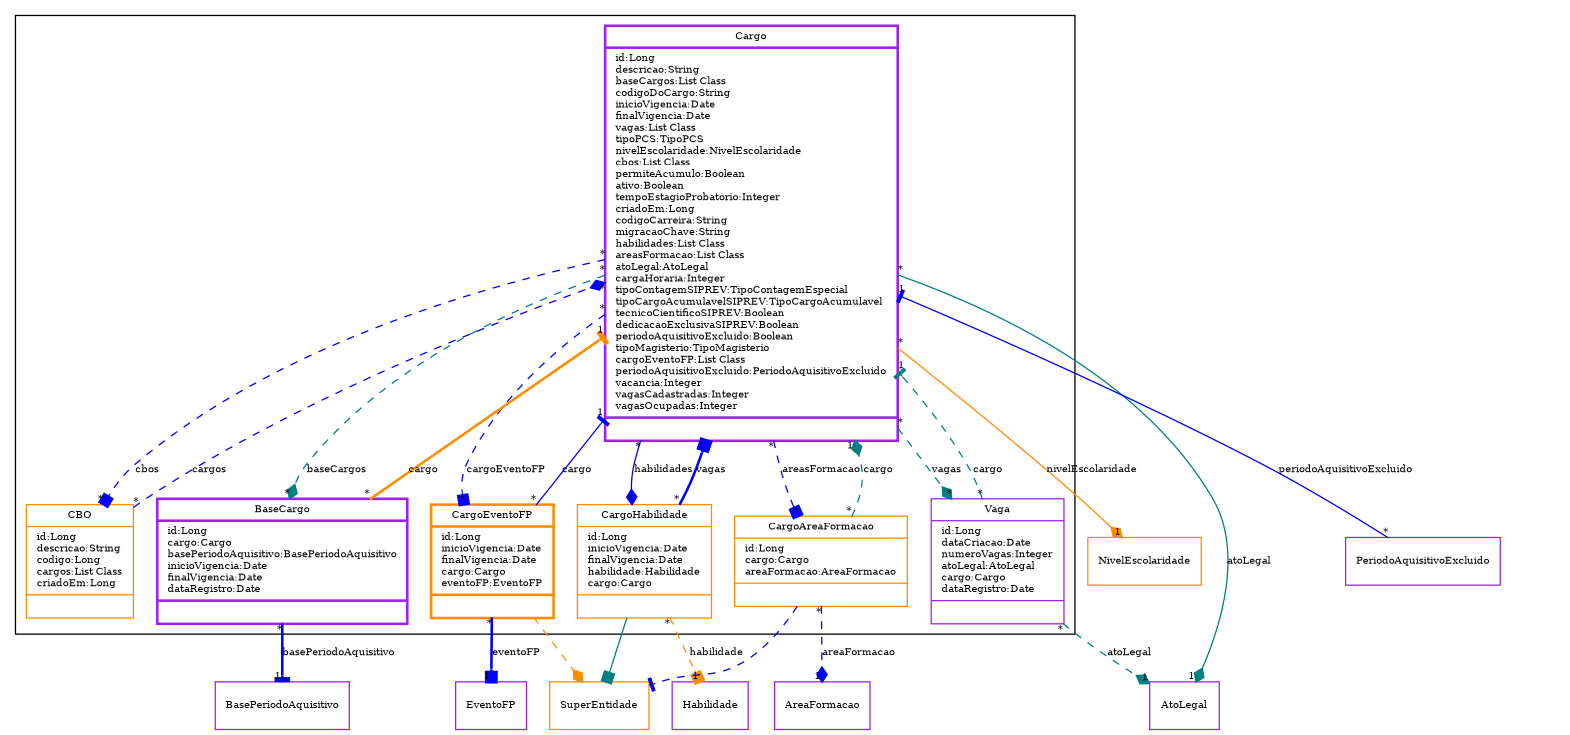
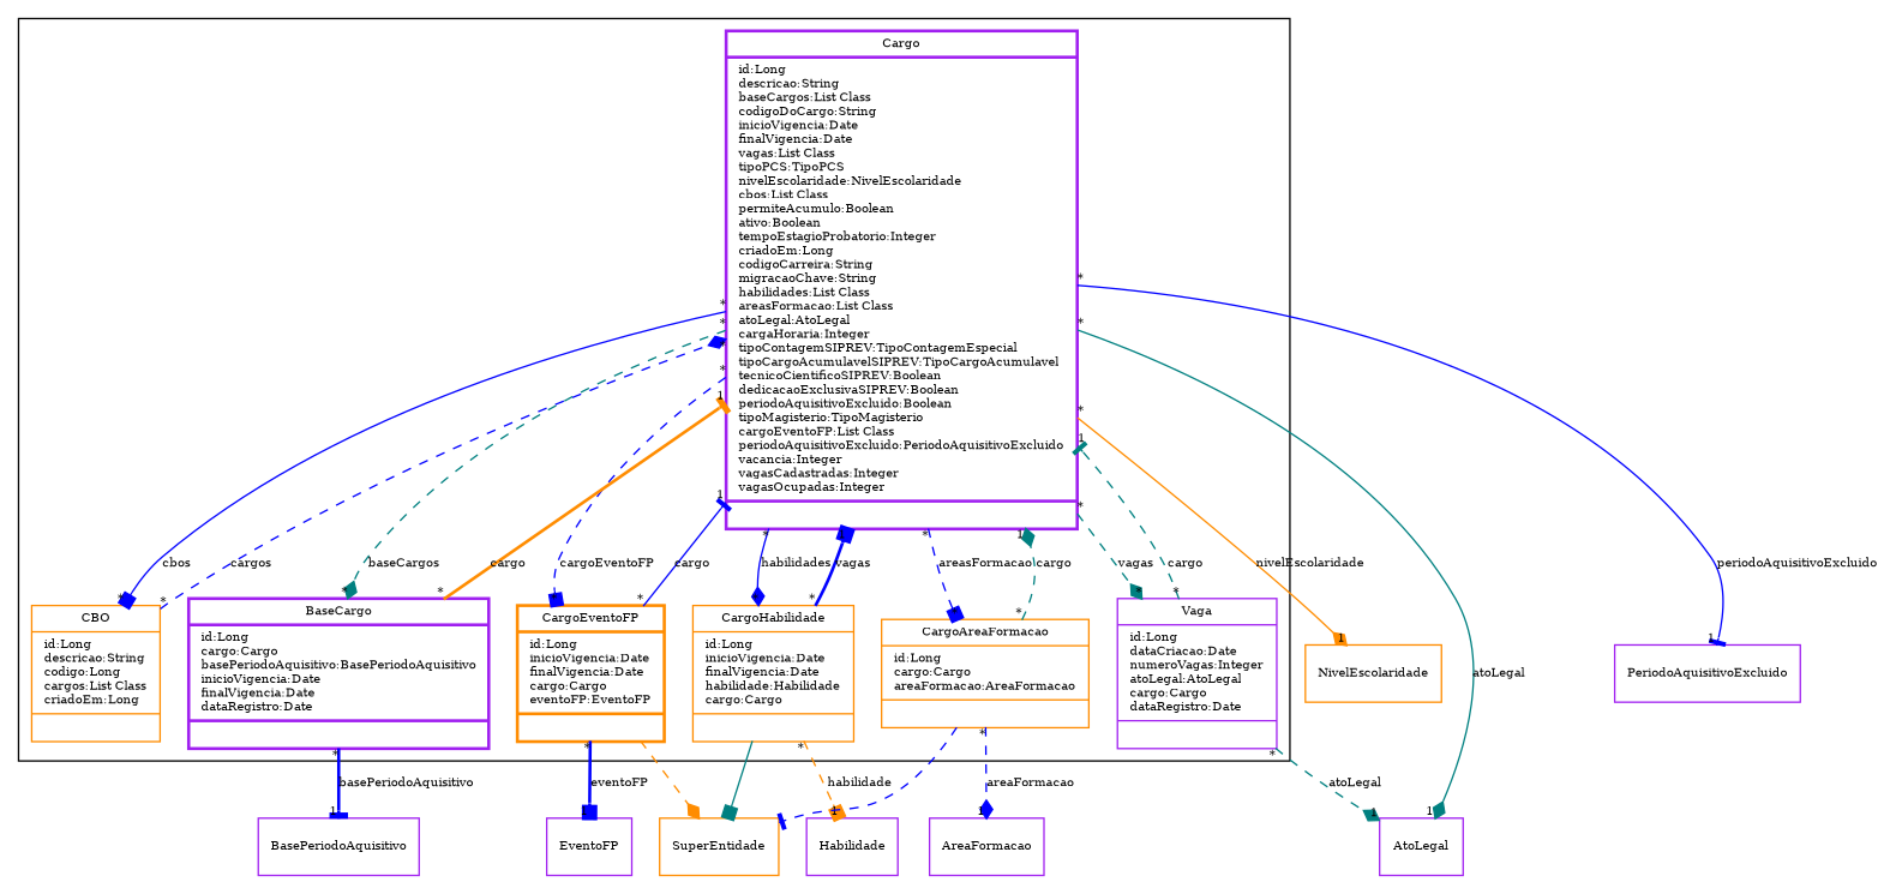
  digraph {
    fontname="Times-Roman"
    fontsize=8
    node [color=purple fontname="Times-Roman" fontsize=8 shape=record]
    edge [arrowhead=diamond color=blue fontname="Times-Roman" fontsize=8 headlabel=1 style=dashed taillabel="*"]
    n1 [label="{Cargo|id:Long\ldescricao:String\lbaseCargos:List Class\lcodigoDoCargo:String\linicioVigencia:Date\lfinalVigencia:Date\lvagas:List Class\ltipoPCS:TipoPCS\lnivelEscolaridade:NivelEscolaridade\lcbos:List Class\lpermiteAcumulo:Boolean\lativo:Boolean\ltempoEstagioProbatorio:Integer\lcriadoEm:Long\lcodigoCarreira:String\lmigracaoChave:String\lhabilidades:List Class\lareasFormacao:List Class\latoLegal:AtoLegal\lcargaHoraria:Integer\ltipoContagemSIPREV:TipoContagemEspecial\ltipoCargoAcumulavelSIPREV:TipoCargoAcumulavel\ltecnicoCientificoSIPREV:Boolean\ldedicacaoExclusivaSIPREV:Boolean\lperiodoAquisitivoExcluido:Boolean\ltipoMagisterio:TipoMagisterio\lcargoEventoFP:List Class\lperiodoAquisitivoExcluido:PeriodoAquisitivoExcluido\lvacancia:Integer\lvagasCadastradas:Integer\lvagasOcupadas:Integer\l|\l}" style=bold]
    n2 [label="{BaseCargo|id:Long\lcargo:Cargo\lbasePeriodoAquisitivo:BasePeriodoAquisitivo\linicioVigencia:Date\lfinalVigencia:Date\ldataRegistro:Date\l|\l}" style=bold]
    n3 [label="{Vaga|id:Long\ldataCriacao:Date\lnumeroVagas:Integer\latoLegal:AtoLegal\lcargo:Cargo\ldataRegistro:Date\l|\l}"]
    n4 [color=darkorange label="{CBO|id:Long\ldescricao:String\lcodigo:Long\lcargos:List Class\lcriadoEm:Long\l|\l}"]
    n5 [color=darkorange label="{CargoHabilidade|id:Long\linicioVigencia:Date\lfinalVigencia:Date\lhabilidade:Habilidade\lcargo:Cargo\l|\l}"]
    n6 [color=darkorange label="{CargoAreaFormacao|id:Long\lcargo:Cargo\lareaFormacao:AreaFormacao\l|\l}"]
    n7 [color=darkorange label="{CargoEventoFP|id:Long\linicioVigencia:Date\lfinalVigencia:Date\lcargo:Cargo\leventoFP:EventoFP\l|\l}" style=bold]
    NivelEscolaridade [color=darkorange]
    AtoLegal
    PeriodoAquisitivoExcluido
    BasePeriodoAquisitivo
    Habilidade
    SuperEntidade [color=darkorange]
    AreaFormacao
    EventoFP
    subgraph cluster_1 {
      n1
      n2
      n3
      n4
      n5
      n6
      n7
    }
    n1 -> n2 [color=teal headlabel="*" label=baseCargos]
    n1 -> n3 [color=teal headlabel="*" label=vagas]
-   n1 -> n4 [arrowhead=box headlabel="*" label=cbos]
+   n1 -> n4 [arrowhead=box headlabel="*" label=cbos style=solid]
    n1 -> n5 [headlabel="*" label=habilidades style=solid]
    n1 -> n6 [arrowhead=box headlabel="*" label=areasFormacao]
    n1 -> n7 [arrowhead=box headlabel="*" label=cargoEventoFP]
    n1 -> NivelEscolaridade [color=darkorange label=nivelEscolaridade style=solid]
    n1 -> AtoLegal [color=teal label=atoLegal style=solid]
-   PeriodoAquisitivoExcluido -> n1 [arrowhead=tee label=periodoAquisitivoExcluido style=solid]
+   n1 -> PeriodoAquisitivoExcluido [arrowhead=tee label=periodoAquisitivoExcluido style=solid]
    n2 -> n1 [arrowhead=tee color=darkorange label=cargo style=bold]
    n2 -> BasePeriodoAquisitivo [arrowhead=tee label=basePeriodoAquisitivo style=bold]
    n3 -> n1 [arrowhead=tee color=teal label=cargo]
    n3 -> AtoLegal [color=teal label=atoLegal]
    n4 -> n1 [headlabel="*" label=cargos]
    n5 -> n1 [arrowhead=box label=vagas style=bold]
    n5 -> Habilidade [arrowhead=box color=darkorange label=habilidade]
    n5 -> SuperEntidade [arrowhead=box color=teal style=solid headlabel="" taillabel=""]
    n6 -> n1 [color=teal label=cargo]
    n6 -> SuperEntidade [arrowhead=tee headlabel="" taillabel=""]
    n6 -> AreaFormacao [label=areaFormacao]
    n7 -> n1 [arrowhead=tee label=cargo style=solid]
    n7 -> SuperEntidade [color=darkorange headlabel="" taillabel=""]
    n7 -> EventoFP [arrowhead=box label=eventoFP style=bold]
  }
